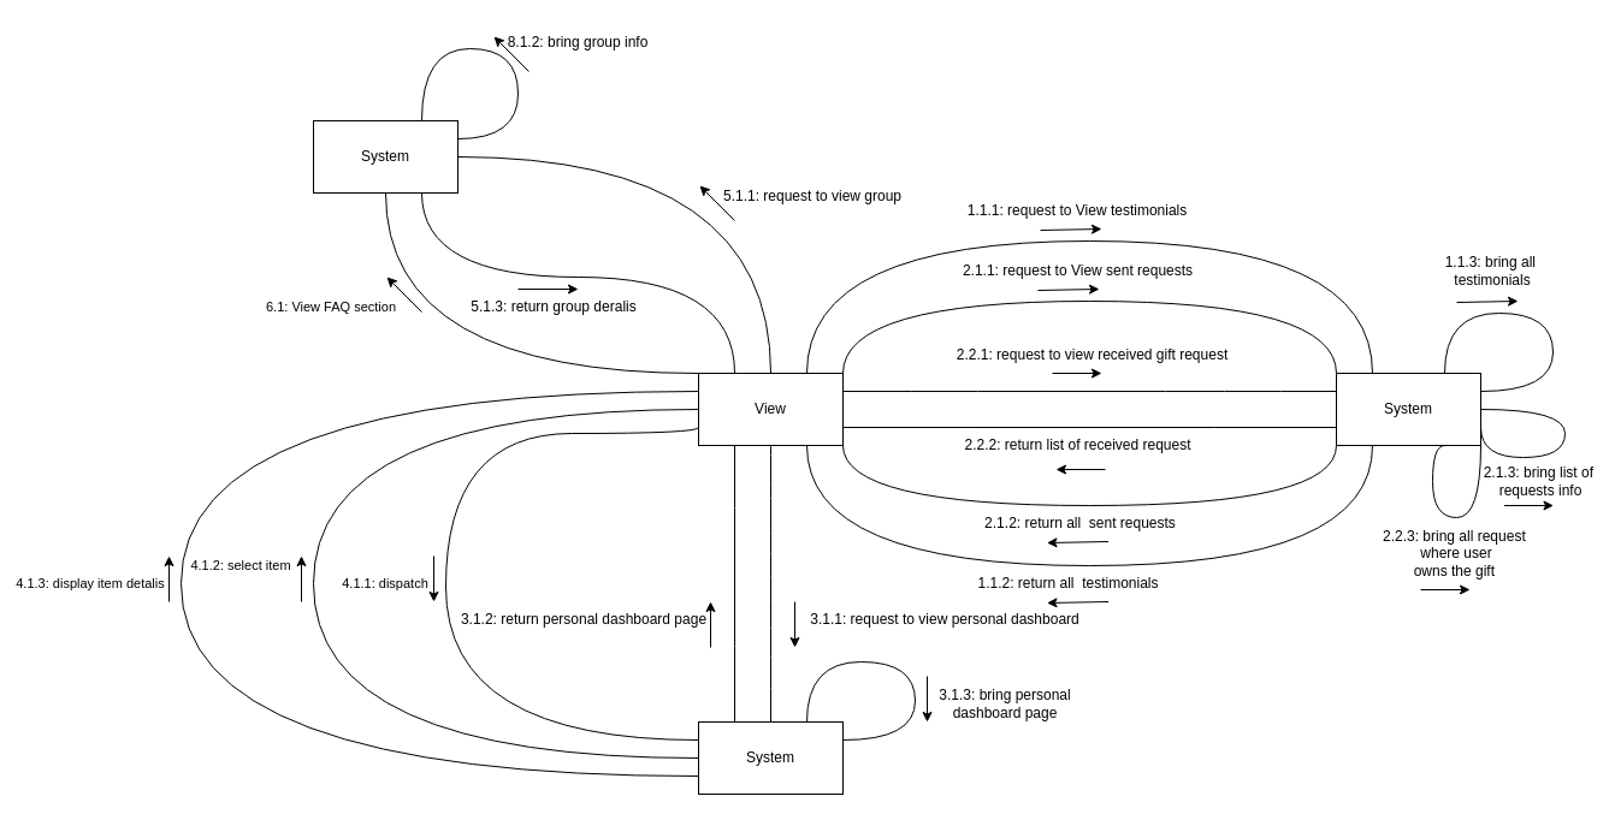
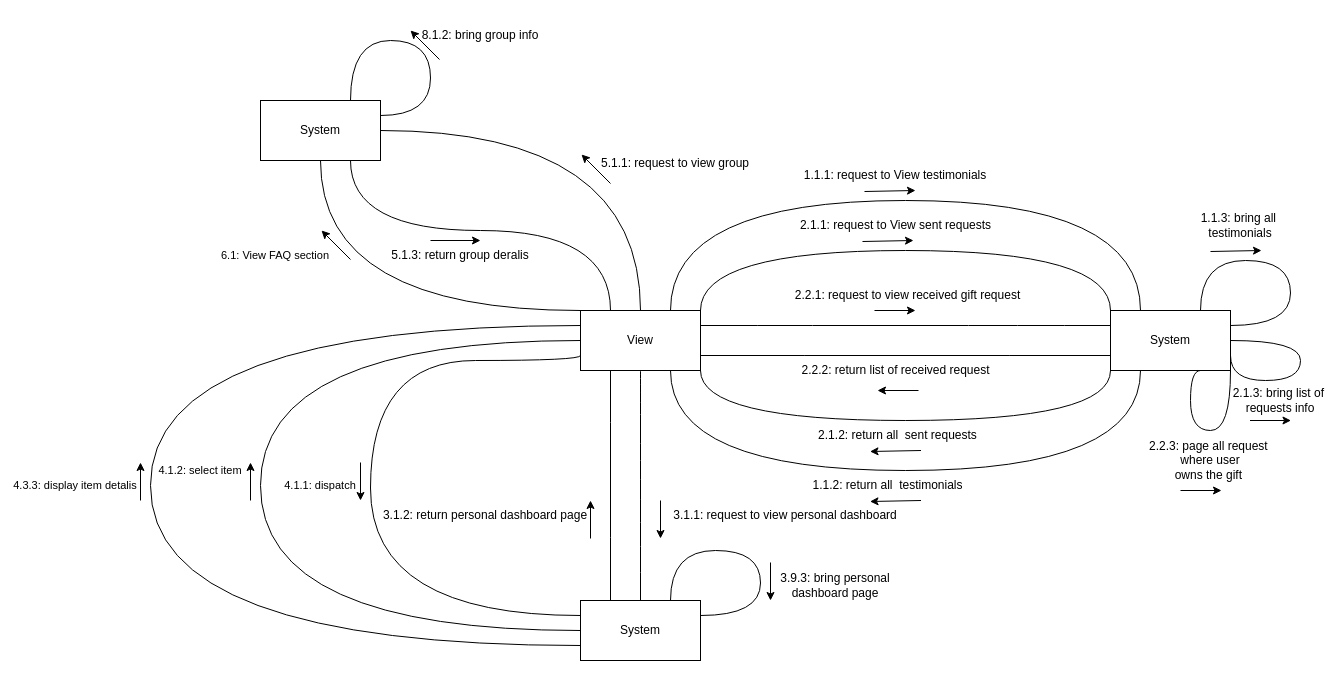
  <mxCell id="0" />
  <mxCell id="1" parent="0" />
  <mxCell id="2" value="" style="rounded=0;whiteSpace=wrap;html=1;" parent="1" vertex="1"><mxGeometry x="1110" y="310" width="120" height="60" as="geometry" /></mxCell>
  <mxCell id="3" value="" style="rounded=0;whiteSpace=wrap;html=1;" parent="1" vertex="1"><mxGeometry x="580" y="310" width="120" height="60" as="geometry" /></mxCell>
  <mxCell id="4" value="View" style="text;html=1;align=center;verticalAlign=middle;whiteSpace=wrap;rounded=0;" parent="1" vertex="1"><mxGeometry x="610" y="325" width="60" height="30" as="geometry" /></mxCell>
  <mxCell id="5" value="System" style="text;html=1;align=center;verticalAlign=middle;whiteSpace=wrap;rounded=0;" parent="1" vertex="1"><mxGeometry x="1140" y="325" width="60" height="30" as="geometry" /></mxCell>
  <mxCell id="6" value="&lt;span style=&quot;text-wrap-mode: nowrap;&quot;&gt;1.1.1: request to View testimonials&lt;/span&gt;" style="text;html=1;align=center;verticalAlign=middle;whiteSpace=wrap;rounded=0;" parent="1" vertex="1"><mxGeometry x="810" y="160" width="170" height="30" as="geometry" /></mxCell>
  <mxCell id="7" value="" style="endArrow=none;html=1;rounded=0;edgeStyle=orthogonalEdgeStyle;curved=1;exitX=0.75;exitY=0;exitDx=0;exitDy=0;entryX=0.25;entryY=0;entryDx=0;entryDy=0;" parent="1" source="3" target="2" edge="1"><mxGeometry width="50" height="50" relative="1" as="geometry"><mxPoint x="760" y="260" as="sourcePoint" /><mxPoint x="810" y="210" as="targetPoint" /><Array as="points"><mxPoint x="670" y="200" /><mxPoint x="1140" y="200" /></Array></mxGeometry></mxCell>
  <mxCell id="8" value="" style="endArrow=none;html=1;rounded=0;edgeStyle=orthogonalEdgeStyle;curved=1;exitX=0.75;exitY=1;exitDx=0;exitDy=0;entryX=0.25;entryY=1;entryDx=0;entryDy=0;" parent="1" source="3" target="2" edge="1"><mxGeometry width="50" height="50" relative="1" as="geometry"><mxPoint x="580" y="510" as="sourcePoint" /><mxPoint x="1050" y="510" as="targetPoint" /><Array as="points"><mxPoint x="670" y="470" /><mxPoint x="1140" y="470" /></Array></mxGeometry></mxCell>
  <mxCell id="9" value="" style="endArrow=none;html=1;rounded=0;edgeStyle=orthogonalEdgeStyle;curved=1;exitX=0.75;exitY=0;exitDx=0;exitDy=0;entryX=1;entryY=0.25;entryDx=0;entryDy=0;" parent="1" source="2" target="2" edge="1"><mxGeometry width="50" height="50" relative="1" as="geometry"><mxPoint x="840" y="310" as="sourcePoint" /><mxPoint x="1310" y="310" as="targetPoint" /><Array as="points"><mxPoint x="1200" y="260" /><mxPoint x="1290" y="260" /><mxPoint x="1290" y="325" /></Array></mxGeometry></mxCell>
  <mxCell id="10" value="" style="endArrow=none;html=1;rounded=0;edgeStyle=orthogonalEdgeStyle;curved=1;exitX=1;exitY=0;exitDx=0;exitDy=0;entryX=0;entryY=0;entryDx=0;entryDy=0;" parent="1" source="3" target="2" edge="1"><mxGeometry width="50" height="50" relative="1" as="geometry"><mxPoint x="637.5" y="290" as="sourcePoint" /><mxPoint x="1107.5" y="290" as="targetPoint" /><Array as="points"><mxPoint x="700" y="250" /><mxPoint x="1110" y="250" /></Array></mxGeometry></mxCell>
  <mxCell id="11" value="" style="endArrow=classic;html=1;rounded=0;" parent="1" edge="1"><mxGeometry width="50" height="50" relative="1" as="geometry"><mxPoint x="864" y="191" as="sourcePoint" /><mxPoint x="915" y="190" as="targetPoint" /></mxGeometry></mxCell>
  <mxCell id="12" value="" style="endArrow=classic;html=1;rounded=0;" parent="1" edge="1"><mxGeometry width="50" height="50" relative="1" as="geometry"><mxPoint x="920.5" y="500" as="sourcePoint" /><mxPoint x="869.5" y="501" as="targetPoint" /></mxGeometry></mxCell>
  <mxCell id="13" value="&lt;span style=&quot;text-wrap-mode: nowrap;&quot;&gt;1.1.2: return all&amp;nbsp; testimonials&lt;/span&gt;" style="text;html=1;align=center;verticalAlign=middle;whiteSpace=wrap;rounded=0;" parent="1" vertex="1"><mxGeometry x="820" y="470" width="135" height="30" as="geometry" /></mxCell>
  <mxCell id="14" value="" style="endArrow=classic;html=1;rounded=0;" parent="1" edge="1"><mxGeometry width="50" height="50" relative="1" as="geometry"><mxPoint x="1210" y="251" as="sourcePoint" /><mxPoint x="1261" y="250" as="targetPoint" /></mxGeometry></mxCell>
  <mxCell id="15" value="&lt;span style=&quot;text-wrap-mode: nowrap;&quot;&gt;1.1.3: bring all&amp;nbsp;&lt;/span&gt;&lt;div style=&quot;text-wrap-mode: nowrap;&quot;&gt;testimonials&lt;/div&gt;" style="text;html=1;align=center;verticalAlign=middle;whiteSpace=wrap;rounded=0;" parent="1" vertex="1"><mxGeometry x="1200" y="210" width="80" height="30" as="geometry" /></mxCell>
  <mxCell id="16" value="" style="endArrow=classic;html=1;rounded=0;" parent="1" edge="1"><mxGeometry width="50" height="50" relative="1" as="geometry"><mxPoint x="862" y="241" as="sourcePoint" /><mxPoint x="913" y="240" as="targetPoint" /></mxGeometry></mxCell>
  <mxCell id="17" value="&lt;span style=&quot;text-wrap-mode: nowrap;&quot;&gt;2.1.1: request to View sent requests&lt;/span&gt;" style="text;html=1;align=center;verticalAlign=middle;whiteSpace=wrap;rounded=0;" parent="1" vertex="1"><mxGeometry x="792.5" y="210" width="205" height="30" as="geometry" /></mxCell>
  <mxCell id="18" value="" style="endArrow=none;html=1;rounded=0;edgeStyle=orthogonalEdgeStyle;curved=1;exitX=1;exitY=1;exitDx=0;exitDy=0;entryX=0;entryY=1;entryDx=0;entryDy=0;" parent="1" source="3" target="2" edge="1"><mxGeometry width="50" height="50" relative="1" as="geometry"><mxPoint x="690" y="640" as="sourcePoint" /><mxPoint x="1160" y="640" as="targetPoint" /><Array as="points"><mxPoint x="700" y="420" /><mxPoint x="1110" y="420" /></Array></mxGeometry></mxCell>
  <mxCell id="19" value="" style="endArrow=classic;html=1;rounded=0;" parent="1" edge="1"><mxGeometry width="50" height="50" relative="1" as="geometry"><mxPoint x="920.5" y="450" as="sourcePoint" /><mxPoint x="869.5" y="451" as="targetPoint" /></mxGeometry></mxCell>
  <mxCell id="20" value="&lt;span style=&quot;text-wrap-mode: nowrap;&quot;&gt;2.1.2: return all&amp;nbsp; sent requests&lt;/span&gt;" style="text;html=1;align=center;verticalAlign=middle;whiteSpace=wrap;rounded=0;" parent="1" vertex="1"><mxGeometry x="815" y="420" width="165" height="30" as="geometry" /></mxCell>
  <mxCell id="21" value="" style="endArrow=none;html=1;rounded=0;edgeStyle=orthogonalEdgeStyle;curved=1;exitX=1;exitY=0.5;exitDx=0;exitDy=0;entryX=1;entryY=0.75;entryDx=0;entryDy=0;" parent="1" source="2" target="2" edge="1"><mxGeometry width="50" height="50" relative="1" as="geometry"><mxPoint x="800" y="690" as="sourcePoint" /><mxPoint x="1270" y="690" as="targetPoint" /><Array as="points"><mxPoint x="1300" y="340" /><mxPoint x="1300" y="380" /><mxPoint x="1230" y="380" /></Array></mxGeometry></mxCell>
  <mxCell id="22" value="&lt;span style=&quot;text-wrap-mode: nowrap;&quot;&gt;2.1.3: bring list of&amp;nbsp;&lt;/span&gt;&lt;div style=&quot;text-wrap-mode: nowrap;&quot;&gt;requests info&lt;/div&gt;" style="text;html=1;align=center;verticalAlign=middle;whiteSpace=wrap;rounded=0;" parent="1" vertex="1"><mxGeometry x="1240" y="385" width="80" height="30" as="geometry" /></mxCell>
  <mxCell id="23" value="" style="endArrow=classic;html=1;rounded=0;" parent="1" edge="1"><mxGeometry width="50" height="50" relative="1" as="geometry"><mxPoint x="1249.5" y="420" as="sourcePoint" /><mxPoint x="1290.5" y="420" as="targetPoint" /></mxGeometry></mxCell>
  <mxCell id="24" value="" style="endArrow=none;html=1;rounded=0;edgeStyle=orthogonalEdgeStyle;curved=1;exitX=1;exitY=0.25;exitDx=0;exitDy=0;entryX=0;entryY=0.25;entryDx=0;entryDy=0;" parent="1" source="3" target="2" edge="1"><mxGeometry width="50" height="50" relative="1" as="geometry"><mxPoint x="800" y="690" as="sourcePoint" /><mxPoint x="1270" y="690" as="targetPoint" /><Array as="points"><mxPoint x="930" y="325" /><mxPoint x="930" y="325" /></Array></mxGeometry></mxCell>
  <mxCell id="25" value="" style="endArrow=classic;html=1;rounded=0;" parent="1" edge="1"><mxGeometry width="50" height="50" relative="1" as="geometry"><mxPoint x="874" y="310" as="sourcePoint" /><mxPoint x="915" y="310" as="targetPoint" /></mxGeometry></mxCell>
  <mxCell id="26" value="&lt;span style=&quot;text-wrap-mode: nowrap;&quot;&gt;2.2.1: request to view received gift request&lt;/span&gt;" style="text;html=1;align=center;verticalAlign=middle;whiteSpace=wrap;rounded=0;" parent="1" vertex="1"><mxGeometry x="790" y="280" width="235" height="30" as="geometry" /></mxCell>
  <mxCell id="27" value="" style="endArrow=none;html=1;rounded=0;edgeStyle=orthogonalEdgeStyle;curved=1;exitX=1;exitY=0.75;exitDx=0;exitDy=0;entryX=0;entryY=0.75;entryDx=0;entryDy=0;" parent="1" source="3" target="2" edge="1"><mxGeometry width="50" height="50" relative="1" as="geometry"><mxPoint x="710" y="335" as="sourcePoint" /><mxPoint x="1120" y="335" as="targetPoint" /><Array as="points"><mxPoint x="910" y="355" /><mxPoint x="910" y="355" /></Array></mxGeometry></mxCell>
  <mxCell id="28" value="" style="endArrow=classic;html=1;rounded=0;" parent="1" edge="1"><mxGeometry width="50" height="50" relative="1" as="geometry"><mxPoint x="918" y="390" as="sourcePoint" /><mxPoint x="877" y="390" as="targetPoint" /></mxGeometry></mxCell>
  <mxCell id="29" value="&lt;span style=&quot;text-wrap-mode: nowrap;&quot;&gt;2.2.2: return list of received request&lt;/span&gt;" style="text;html=1;align=center;verticalAlign=middle;whiteSpace=wrap;rounded=0;" parent="1" vertex="1"><mxGeometry x="807.5" y="355" width="175" height="30" as="geometry" /></mxCell>
  <mxCell id="30" value="" style="endArrow=none;html=1;rounded=0;edgeStyle=orthogonalEdgeStyle;curved=1;exitX=0.75;exitY=1;exitDx=0;exitDy=0;entryX=1;entryY=1;entryDx=0;entryDy=0;" parent="1" source="2" target="2" edge="1"><mxGeometry width="50" height="50" relative="1" as="geometry"><mxPoint x="800" y="690" as="sourcePoint" /><mxPoint x="1270" y="690" as="targetPoint" /><Array as="points"><mxPoint x="1190" y="370" /><mxPoint x="1190" y="430" /><mxPoint x="1230" y="430" /></Array></mxGeometry></mxCell>
  <mxCell id="31" value="" style="endArrow=classic;html=1;rounded=0;" parent="1" edge="1"><mxGeometry width="50" height="50" relative="1" as="geometry"><mxPoint x="1180" y="490" as="sourcePoint" /><mxPoint x="1221" y="490" as="targetPoint" /></mxGeometry></mxCell>
- <mxCell id="32" value="&lt;span style=&quot;text-wrap-mode: nowrap;&quot;&gt;2.2.3: bring all request&amp;nbsp;&lt;/span&gt;&lt;div style=&quot;text-wrap-mode: nowrap;&quot;&gt;where user&lt;/div&gt;&lt;div style=&quot;text-wrap-mode: nowrap;&quot;&gt;&amp;nbsp;owns the gift&amp;nbsp;&amp;nbsp;&lt;/div&gt;" style="text;html=1;align=center;verticalAlign=middle;whiteSpace=wrap;rounded=0;" parent="1" vertex="1"><mxGeometry x="1160" y="430" width="100" height="60" as="geometry" /></mxCell>
+ <mxCell id="32" value="&lt;span style=&quot;text-wrap-mode: nowrap;&quot;&gt;2.2.3: page all request&amp;nbsp;&lt;/span&gt;&lt;div style=&quot;text-wrap-mode: nowrap;&quot;&gt;where user&lt;/div&gt;&lt;div style=&quot;text-wrap-mode: nowrap;&quot;&gt;&amp;nbsp;owns the gift&amp;nbsp;&amp;nbsp;&lt;/div&gt;" style="text;html=1;align=center;verticalAlign=middle;whiteSpace=wrap;rounded=0;" parent="1" vertex="1"><mxGeometry x="1160" y="430" width="100" height="60" as="geometry" /></mxCell>
  <mxCell id="33" value="" style="rounded=0;whiteSpace=wrap;html=1;" parent="1" vertex="1"><mxGeometry x="580" y="600" width="120" height="60" as="geometry" /></mxCell>
  <mxCell id="34" value="System" style="text;html=1;align=center;verticalAlign=middle;whiteSpace=wrap;rounded=0;" parent="1" vertex="1"><mxGeometry x="610" y="615" width="60" height="30" as="geometry" /></mxCell>
  <mxCell id="35" value="" style="endArrow=none;html=1;rounded=0;edgeStyle=orthogonalEdgeStyle;curved=1;exitX=0.5;exitY=1;exitDx=0;exitDy=0;entryX=0.5;entryY=0;entryDx=0;entryDy=0;" parent="1" source="3" target="33" edge="1"><mxGeometry width="50" height="50" relative="1" as="geometry"><mxPoint x="790" y="850" as="sourcePoint" /><mxPoint x="1260" y="850" as="targetPoint" /><Array as="points"><mxPoint x="640" y="600" /></Array></mxGeometry></mxCell>
  <mxCell id="36" value="" style="endArrow=classic;html=1;rounded=0;" parent="1" edge="1"><mxGeometry width="50" height="50" relative="1" as="geometry"><mxPoint x="660" y="500" as="sourcePoint" /><mxPoint x="660" y="538" as="targetPoint" /></mxGeometry></mxCell>
  <mxCell id="37" value="&lt;span style=&quot;text-wrap-mode: nowrap;&quot;&gt;3.1.1: request to view personal dashboard&lt;/span&gt;" style="text;html=1;align=center;verticalAlign=middle;whiteSpace=wrap;rounded=0;" parent="1" vertex="1"><mxGeometry x="670" y="500" width="230" height="30" as="geometry" /></mxCell>
  <mxCell id="38" value="" style="endArrow=none;html=1;rounded=0;edgeStyle=orthogonalEdgeStyle;curved=1;exitX=0.25;exitY=1;exitDx=0;exitDy=0;entryX=0.25;entryY=0;entryDx=0;entryDy=0;" parent="1" source="3" target="33" edge="1"><mxGeometry width="50" height="50" relative="1" as="geometry"><mxPoint x="730" y="680" as="sourcePoint" /><mxPoint x="1200" y="680" as="targetPoint" /><Array as="points"><mxPoint x="610" y="470" /><mxPoint x="610" y="470" /></Array></mxGeometry></mxCell>
  <mxCell id="39" value="" style="endArrow=classic;html=1;rounded=0;" parent="1" edge="1"><mxGeometry width="50" height="50" relative="1" as="geometry"><mxPoint x="590" y="538" as="sourcePoint" /><mxPoint x="590" y="500" as="targetPoint" /></mxGeometry></mxCell>
  <mxCell id="40" value="&lt;span style=&quot;text-wrap-mode: nowrap;&quot;&gt;3.1.2: return personal dashboard page&lt;/span&gt;" style="text;html=1;align=center;verticalAlign=middle;whiteSpace=wrap;rounded=0;" parent="1" vertex="1"><mxGeometry x="390" y="500" width="190" height="30" as="geometry" /></mxCell>
  <mxCell id="41" value="" style="endArrow=none;html=1;rounded=0;edgeStyle=orthogonalEdgeStyle;curved=1;exitX=0.75;exitY=0;exitDx=0;exitDy=0;entryX=1;entryY=0.25;entryDx=0;entryDy=0;" parent="1" source="33" target="33" edge="1"><mxGeometry width="50" height="50" relative="1" as="geometry"><mxPoint x="760" y="730" as="sourcePoint" /><mxPoint x="1230" y="730" as="targetPoint" /><Array as="points"><mxPoint x="670" y="550" /><mxPoint x="760" y="550" /><mxPoint x="760" y="615" /></Array></mxGeometry></mxCell>
  <mxCell id="42" value="" style="endArrow=classic;html=1;rounded=0;" parent="1" edge="1"><mxGeometry width="50" height="50" relative="1" as="geometry"><mxPoint x="770" y="562" as="sourcePoint" /><mxPoint x="770" y="600" as="targetPoint" /></mxGeometry></mxCell>
- <mxCell id="43" value="&lt;span style=&quot;text-wrap-mode: nowrap;&quot;&gt;3.1.3: bring personal&lt;/span&gt;&lt;div style=&quot;text-wrap-mode: nowrap;&quot;&gt;dashboard page&lt;/div&gt;" style="text;html=1;align=center;verticalAlign=middle;whiteSpace=wrap;rounded=0;" parent="1" vertex="1"><mxGeometry x="780" y="570" width="110" height="30" as="geometry" /></mxCell>
+ <mxCell id="43" value="&lt;span style=&quot;text-wrap-mode: nowrap;&quot;&gt;3.9.3: bring personal&lt;/span&gt;&lt;div style=&quot;text-wrap-mode: nowrap;&quot;&gt;dashboard page&lt;/div&gt;" style="text;html=1;align=center;verticalAlign=middle;whiteSpace=wrap;rounded=0;" parent="1" vertex="1"><mxGeometry x="780" y="570" width="110" height="30" as="geometry" /></mxCell>
  <mxCell id="44" value="" style="endArrow=none;html=1;rounded=0;edgeStyle=orthogonalEdgeStyle;curved=1;exitX=0;exitY=0.25;exitDx=0;exitDy=0;entryX=0;entryY=0.75;entryDx=0;entryDy=0;" parent="1" source="33" target="3" edge="1"><mxGeometry width="50" height="50" relative="1" as="geometry"><mxPoint x="120" y="480" as="sourcePoint" /><mxPoint x="590" y="480" as="targetPoint" /><Array as="points"><mxPoint x="370" y="615" /><mxPoint x="370" y="360" /><mxPoint x="580" y="360" /></Array></mxGeometry></mxCell>
  <mxCell id="45" value="" style="endArrow=classic;html=1;rounded=0;" parent="1" edge="1"><mxGeometry width="50" height="50" relative="1" as="geometry"><mxPoint x="360" y="462" as="sourcePoint" /><mxPoint x="360" y="500" as="targetPoint" /></mxGeometry></mxCell>
  <mxCell id="46" value="&lt;span style=&quot;font-size: 11px; text-wrap-mode: nowrap; background-color: rgb(255, 255, 255);&quot;&gt;4.1.1: dispatch&lt;/span&gt;" style="text;html=1;align=center;verticalAlign=middle;whiteSpace=wrap;rounded=0;" parent="1" vertex="1"><mxGeometry x="290" y="470" width="60" height="30" as="geometry" /></mxCell>
  <mxCell id="47" value="" style="endArrow=none;html=1;rounded=0;edgeStyle=orthogonalEdgeStyle;curved=1;exitX=0;exitY=0.5;exitDx=0;exitDy=0;entryX=0;entryY=0.5;entryDx=0;entryDy=0;" parent="1" source="33" target="3" edge="1"><mxGeometry width="50" height="50" relative="1" as="geometry"><mxPoint x="470" y="600" as="sourcePoint" /><mxPoint x="470" y="340" as="targetPoint" /><Array as="points"><mxPoint x="260" y="630" /><mxPoint x="260" y="340" /></Array></mxGeometry></mxCell>
  <mxCell id="48" value="" style="endArrow=classic;html=1;rounded=0;" parent="1" edge="1"><mxGeometry width="50" height="50" relative="1" as="geometry"><mxPoint x="250" y="500" as="sourcePoint" /><mxPoint x="250" y="462" as="targetPoint" /></mxGeometry></mxCell>
  <mxCell id="49" value="&lt;span style=&quot;font-size: 11px; text-wrap-mode: nowrap; background-color: rgb(255, 255, 255);&quot;&gt;4.1.2: select item&lt;/span&gt;" style="text;html=1;align=center;verticalAlign=middle;whiteSpace=wrap;rounded=0;" parent="1" vertex="1"><mxGeometry x="170" y="455" width="60" height="30" as="geometry" /></mxCell>
  <mxCell id="50" value="" style="endArrow=none;html=1;rounded=0;edgeStyle=orthogonalEdgeStyle;curved=1;exitX=0;exitY=0.75;exitDx=0;exitDy=0;entryX=0;entryY=0.25;entryDx=0;entryDy=0;" parent="1" source="33" target="3" edge="1"><mxGeometry width="50" height="50" relative="1" as="geometry"><mxPoint x="590" y="640" as="sourcePoint" /><mxPoint x="590" y="350" as="targetPoint" /><Array as="points"><mxPoint x="150" y="645" /><mxPoint x="150" y="325" /></Array></mxGeometry></mxCell>
  <mxCell id="51" value="" style="endArrow=classic;html=1;rounded=0;" parent="1" edge="1"><mxGeometry width="50" height="50" relative="1" as="geometry"><mxPoint x="140" y="500" as="sourcePoint" /><mxPoint x="140" y="462" as="targetPoint" /></mxGeometry></mxCell>
- <mxCell id="52" value="&lt;span style=&quot;font-size: 11px; text-wrap-mode: nowrap; background-color: rgb(255, 255, 255);&quot;&gt;4.1.3: display item detalis&lt;/span&gt;" style="text;html=1;align=center;verticalAlign=middle;whiteSpace=wrap;rounded=0;" parent="1" vertex="1"><mxGeometry x="20" y="470" width="110" height="30" as="geometry" /></mxCell>
+ <mxCell id="52" value="&lt;span style=&quot;font-size: 11px; text-wrap-mode: nowrap; background-color: rgb(255, 255, 255);&quot;&gt;4.3.3: display item detalis&lt;/span&gt;" style="text;html=1;align=center;verticalAlign=middle;whiteSpace=wrap;rounded=0;" parent="1" vertex="1"><mxGeometry x="20" y="470" width="110" height="30" as="geometry" /></mxCell>
  <mxCell id="53" value="" style="rounded=0;whiteSpace=wrap;html=1;" parent="1" vertex="1"><mxGeometry x="260" y="100" width="120" height="60" as="geometry" /></mxCell>
  <mxCell id="54" value="System" style="text;html=1;align=center;verticalAlign=middle;whiteSpace=wrap;rounded=0;" parent="1" vertex="1"><mxGeometry x="290" y="115" width="60" height="30" as="geometry" /></mxCell>
  <mxCell id="55" value="" style="endArrow=none;html=1;rounded=0;edgeStyle=orthogonalEdgeStyle;curved=1;exitX=1;exitY=0.5;exitDx=0;exitDy=0;entryX=0.5;entryY=0;entryDx=0;entryDy=0;" parent="1" source="53" target="3" edge="1"><mxGeometry width="50" height="50" relative="1" as="geometry"><mxPoint x="160" y="290" as="sourcePoint" /><mxPoint x="630" y="290" as="targetPoint" /><Array as="points"><mxPoint x="640" y="130" /></Array></mxGeometry></mxCell>
  <mxCell id="56" value="" style="endArrow=classic;html=1;rounded=0;" parent="1" edge="1"><mxGeometry width="50" height="50" relative="1" as="geometry"><mxPoint x="610" y="183" as="sourcePoint" /><mxPoint x="581" y="154" as="targetPoint" /></mxGeometry></mxCell>
  <mxCell id="57" value="&lt;span style=&quot;text-wrap-mode: nowrap;&quot;&gt;5.1.1: request to view group&lt;/span&gt;" style="text;html=1;align=center;verticalAlign=middle;whiteSpace=wrap;rounded=0;" parent="1" vertex="1"><mxGeometry x="610" y="150" width="130" height="25" as="geometry" /></mxCell>
  <mxCell id="58" value="" style="endArrow=none;html=1;rounded=0;edgeStyle=orthogonalEdgeStyle;curved=1;exitX=0.75;exitY=1;exitDx=0;exitDy=0;entryX=0.25;entryY=0;entryDx=0;entryDy=0;" parent="1" source="53" target="3" edge="1"><mxGeometry width="50" height="50" relative="1" as="geometry"><mxPoint x="390" y="140" as="sourcePoint" /><mxPoint x="650" y="320" as="targetPoint" /><Array as="points"><mxPoint x="350" y="230" /><mxPoint x="610" y="230" /></Array></mxGeometry></mxCell>
  <mxCell id="59" value="" style="endArrow=classic;html=1;rounded=0;" parent="1" edge="1"><mxGeometry width="50" height="50" relative="1" as="geometry"><mxPoint x="430" y="240" as="sourcePoint" /><mxPoint x="480" y="240" as="targetPoint" /></mxGeometry></mxCell>
  <mxCell id="60" value="&lt;span style=&quot;text-wrap-mode: nowrap;&quot;&gt;5.1.3: return group deralis&lt;/span&gt;" style="text;html=1;align=center;verticalAlign=middle;whiteSpace=wrap;rounded=0;" parent="1" vertex="1"><mxGeometry x="400" y="240" width="120" height="30" as="geometry" /></mxCell>
  <mxCell id="61" value="" style="endArrow=none;html=1;rounded=0;edgeStyle=orthogonalEdgeStyle;curved=1;exitX=0.75;exitY=0;exitDx=0;exitDy=0;entryX=1;entryY=0.25;entryDx=0;entryDy=0;" parent="1" source="53" target="53" edge="1"><mxGeometry width="50" height="50" relative="1" as="geometry"><mxPoint x="360" y="85" as="sourcePoint" /><mxPoint x="390" y="100" as="targetPoint" /><Array as="points"><mxPoint x="350" y="40" /><mxPoint x="430" y="40" /><mxPoint x="430" y="115" /></Array></mxGeometry></mxCell>
  <mxCell id="62" value="" style="endArrow=classic;html=1;rounded=0;" parent="1" edge="1"><mxGeometry width="50" height="50" relative="1" as="geometry"><mxPoint x="439" y="59" as="sourcePoint" /><mxPoint x="410" y="30" as="targetPoint" /></mxGeometry></mxCell>
  <mxCell id="63" value="&lt;span style=&quot;text-wrap-mode: nowrap;&quot;&gt;8.1.2: bring group info&lt;/span&gt;" style="text;html=1;align=center;verticalAlign=middle;whiteSpace=wrap;rounded=0;" parent="1" vertex="1"><mxGeometry x="430" y="20" width="100" height="30" as="geometry" /></mxCell>
  <mxCell id="64" value="" style="endArrow=none;html=1;rounded=0;edgeStyle=orthogonalEdgeStyle;curved=1;exitX=0.5;exitY=1;exitDx=0;exitDy=0;entryX=0;entryY=0;entryDx=0;entryDy=0;" parent="1" source="53" target="3" edge="1"><mxGeometry width="50" height="50" relative="1" as="geometry"><mxPoint x="390" y="140" as="sourcePoint" /><mxPoint x="650" y="320" as="targetPoint" /><Array as="points"><mxPoint x="320" y="310" /></Array></mxGeometry></mxCell>
  <mxCell id="65" value="" style="endArrow=classic;html=1;rounded=0;" parent="1" edge="1"><mxGeometry width="50" height="50" relative="1" as="geometry"><mxPoint x="350" y="259" as="sourcePoint" /><mxPoint x="321" y="230" as="targetPoint" /></mxGeometry></mxCell>
  <mxCell id="66" value="&lt;span style=&quot;font-size: 11px; text-wrap-mode: nowrap; background-color: rgb(255, 255, 255);&quot;&gt;6.1: View FAQ section&lt;/span&gt;" style="text;html=1;align=center;verticalAlign=middle;whiteSpace=wrap;rounded=0;" parent="1" vertex="1"><mxGeometry x="220" y="240" width="110" height="30" as="geometry" /></mxCell>
